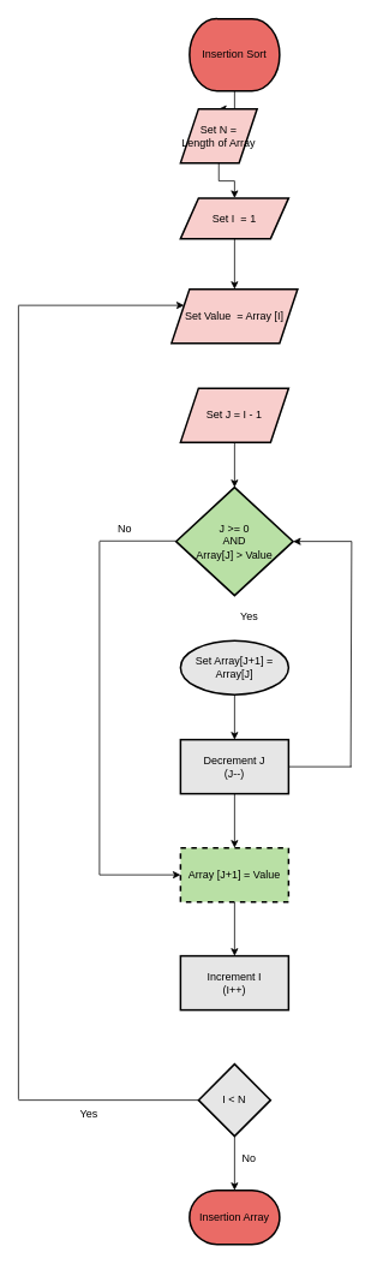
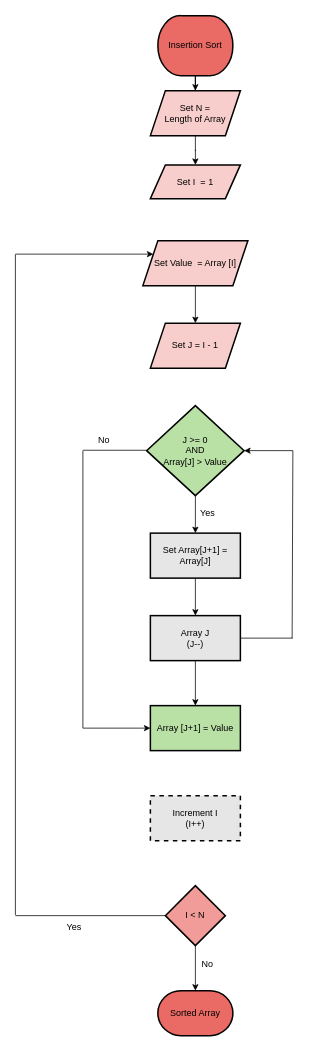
  <mxCell id="0" />
  <mxCell id="1" parent="0" />
  <mxCell id="2" value="" style="edgeStyle=orthogonalEdgeStyle;rounded=0;orthogonalLoop=1;jettySize=auto;html=1;" parent="1" source="3" target="5" edge="1"><mxGeometry relative="1" as="geometry" /></mxCell>
  <mxCell id="3" value="Insertion Sort" style="strokeWidth=2;html=1;shape=mxgraph.flowchart.terminator;whiteSpace=wrap;fillColor=#EA6B66;" parent="1" vertex="1"><mxGeometry x="210" y="20" width="100" height="80" as="geometry" /></mxCell>
  <mxCell id="4" value="" style="edgeStyle=orthogonalEdgeStyle;rounded=0;orthogonalLoop=1;jettySize=auto;html=1;" parent="1" source="5" target="7" edge="1"><mxGeometry relative="1" as="geometry" /></mxCell>
- <mxCell id="5" value="Set N =&lt;div&gt;Length of Array&lt;/div&gt;" style="shape=parallelogram;perimeter=parallelogramPerimeter;whiteSpace=wrap;html=1;fixedSize=1;strokeWidth=2;fillColor=#F8CECC;" parent="1" vertex="1"><mxGeometry x="200" y="120" width="85" height="60" as="geometry" /></mxCell>
- <mxCell id="6" value="" style="edgeStyle=orthogonalEdgeStyle;rounded=0;orthogonalLoop=1;jettySize=auto;html=1;" parent="1" source="7" target="9" edge="1"><mxGeometry relative="1" as="geometry" /></mxCell>
+ <mxCell id="5" value="Set N =&lt;div&gt;Length of Array&lt;/div&gt;" style="shape=parallelogram;perimeter=parallelogramPerimeter;whiteSpace=wrap;html=1;fixedSize=1;strokeWidth=2;fillColor=#F8CECC;" parent="1" vertex="1"><mxGeometry x="200" y="120" width="120" height="60" as="geometry" /></mxCell>
  <mxCell id="7" value="Set I&amp;nbsp; = 1" style="shape=parallelogram;perimeter=parallelogramPerimeter;whiteSpace=wrap;html=1;fixedSize=1;strokeWidth=2;fillColor=#F8CECC;" parent="1" vertex="1"><mxGeometry x="200" y="219" width="120" height="45" as="geometry" /></mxCell>
+ <mxCell id="8" value="" style="edgeStyle=orthogonalEdgeStyle;rounded=0;orthogonalLoop=1;jettySize=auto;html=1;" parent="1" source="9" target="11" edge="1"><mxGeometry relative="1" as="geometry" /></mxCell>
  <mxCell id="9" value="Set Value&amp;nbsp; = Array [I]" style="shape=parallelogram;perimeter=parallelogramPerimeter;whiteSpace=wrap;html=1;fixedSize=1;strokeWidth=2;fillColor=#F8CECC;" parent="1" vertex="1"><mxGeometry x="190" y="320" width="140" height="60" as="geometry" /></mxCell>
- <mxCell id="10" value="" style="edgeStyle=orthogonalEdgeStyle;rounded=0;orthogonalLoop=1;jettySize=auto;html=1;" parent="1" source="11" target="13" edge="1"><mxGeometry relative="1" as="geometry" /></mxCell>
  <mxCell id="11" value="Set J = I - 1" style="shape=parallelogram;perimeter=parallelogramPerimeter;whiteSpace=wrap;html=1;fixedSize=1;strokeWidth=2;fillColor=#F8CECC;" parent="1" vertex="1"><mxGeometry x="200" y="430" width="120" height="60" as="geometry" /></mxCell>
+ <mxCell id="12" value="" style="edgeStyle=orthogonalEdgeStyle;rounded=0;orthogonalLoop=1;jettySize=auto;html=1;" parent="1" source="13" target="15" edge="1"><mxGeometry relative="1" as="geometry" /></mxCell>
  <mxCell id="13" value="J &amp;gt;= 0&lt;div&gt;AND&lt;/div&gt;&lt;div&gt;Array[J] &amp;gt; Value&lt;/div&gt;" style="rhombus;whiteSpace=wrap;html=1;strokeWidth=2;fillColor=#b9e0a5;" parent="1" vertex="1"><mxGeometry x="195" y="540" width="130" height="120" as="geometry" /></mxCell>
  <mxCell id="14" value="" style="edgeStyle=orthogonalEdgeStyle;rounded=0;orthogonalLoop=1;jettySize=auto;html=1;" parent="1" source="15" target="17" edge="1"><mxGeometry relative="1" as="geometry" /></mxCell>
- <mxCell id="15" value="Set Array[J+1] =&lt;div&gt;Array[J]&lt;/div&gt;" style="ellipse;whiteSpace=wrap;html=1;strokeWidth=2;fillColor=#E6E6E6;" parent="1" vertex="1"><mxGeometry x="200" y="710" width="120" height="60" as="geometry" /></mxCell>
+ <mxCell id="15" value="Set Array[J+1] =&lt;div&gt;Array[J]&lt;/div&gt;" style="whiteSpace=wrap;html=1;strokeWidth=2;fillColor=#E6E6E6;" parent="1" vertex="1"><mxGeometry x="200" y="710" width="120" height="60" as="geometry" /></mxCell>
  <mxCell id="16" value="" style="edgeStyle=orthogonalEdgeStyle;rounded=0;orthogonalLoop=1;jettySize=auto;html=1;" parent="1" source="17" target="19" edge="1"><mxGeometry relative="1" as="geometry" /></mxCell>
- <mxCell id="17" value="Decrement J&lt;div&gt;(J--)&lt;/div&gt;" style="whiteSpace=wrap;html=1;strokeWidth=2;fillColor=#E6E6E6;" parent="1" vertex="1"><mxGeometry x="200" y="820" width="120" height="60" as="geometry" /></mxCell>
- <mxCell id="18" value="" style="edgeStyle=orthogonalEdgeStyle;rounded=0;orthogonalLoop=1;jettySize=auto;html=1;" parent="1" source="19" target="20" edge="1"><mxGeometry relative="1" as="geometry" /></mxCell>
- <mxCell id="19" value="Array [J+1] = Value" style="whiteSpace=wrap;html=1;strokeWidth=2;fillColor=#B9E0A5;dashed=1;" parent="1" vertex="1"><mxGeometry x="200" y="940" width="120" height="60" as="geometry" /></mxCell>
- <mxCell id="20" value="Increment I&lt;div&gt;(I++)&lt;/div&gt;" style="whiteSpace=wrap;html=1;strokeWidth=2;fillColor=#E6E6E6;" parent="1" vertex="1"><mxGeometry x="200" y="1060" width="120" height="60" as="geometry" /></mxCell>
+ <mxCell id="17" value="Array J&lt;div&gt;(J--)&lt;/div&gt;" style="whiteSpace=wrap;html=1;strokeWidth=2;fillColor=#E6E6E6;" parent="1" vertex="1"><mxGeometry x="200" y="820" width="120" height="60" as="geometry" /></mxCell>
+ <mxCell id="19" value="Array [J+1] = Value" style="whiteSpace=wrap;html=1;strokeWidth=2;fillColor=#B9E0A5;" parent="1" vertex="1"><mxGeometry x="200" y="940" width="120" height="60" as="geometry" /></mxCell>
+ <mxCell id="20" value="Increment I&lt;div&gt;(I++)&lt;/div&gt;" style="whiteSpace=wrap;html=1;strokeWidth=2;fillColor=#E6E6E6;dashed=1;" parent="1" vertex="1"><mxGeometry x="200" y="1060" width="120" height="60" as="geometry" /></mxCell>
  <mxCell id="21" value="" style="edgeStyle=orthogonalEdgeStyle;rounded=0;orthogonalLoop=1;jettySize=auto;html=1;" parent="1" source="22" target="23" edge="1"><mxGeometry relative="1" as="geometry" /></mxCell>
- <mxCell id="22" value="I &amp;lt; N" style="rhombus;whiteSpace=wrap;html=1;strokeWidth=2;fillColor=#e6e6e6;" parent="1" vertex="1"><mxGeometry x="220" y="1180" width="80" height="80" as="geometry" /></mxCell>
- <mxCell id="23" value="Insertion Array" style="strokeWidth=2;html=1;shape=mxgraph.flowchart.terminator;whiteSpace=wrap;fillColor=#EA6B66;" parent="1" vertex="1"><mxGeometry x="210" y="1320" width="100" height="60" as="geometry" /></mxCell>
+ <mxCell id="22" value="I &amp;lt; N" style="rhombus;whiteSpace=wrap;html=1;strokeWidth=2;fillColor=#F19C99;" parent="1" vertex="1"><mxGeometry x="220" y="1180" width="80" height="80" as="geometry" /></mxCell>
+ <mxCell id="23" value="Sorted Array" style="strokeWidth=2;html=1;shape=mxgraph.flowchart.terminator;whiteSpace=wrap;fillColor=#EA6B66;" parent="1" vertex="1"><mxGeometry x="210" y="1320" width="100" height="60" as="geometry" /></mxCell>
  <mxCell id="24" value="" style="endArrow=none;html=1;rounded=0;" parent="1" edge="1"><mxGeometry width="50" height="50" relative="1" as="geometry"><mxPoint x="110" y="599.5" as="sourcePoint" /><mxPoint x="195" y="599.5" as="targetPoint" /></mxGeometry></mxCell>
  <mxCell id="25" value="" style="endArrow=none;html=1;rounded=0;" parent="1" edge="1"><mxGeometry width="50" height="50" relative="1" as="geometry"><mxPoint x="110" y="970" as="sourcePoint" /><mxPoint x="110" y="600" as="targetPoint" /></mxGeometry></mxCell>
  <mxCell id="26" value="" style="endArrow=classic;html=1;rounded=0;entryX=0;entryY=0.5;entryDx=0;entryDy=0;" parent="1" target="19" edge="1"><mxGeometry width="50" height="50" relative="1" as="geometry"><mxPoint x="110" y="970" as="sourcePoint" /><mxPoint x="160" y="910" as="targetPoint" /></mxGeometry></mxCell>
  <mxCell id="27" value="" style="endArrow=none;html=1;rounded=0;" parent="1" edge="1"><mxGeometry width="50" height="50" relative="1" as="geometry"><mxPoint x="320" y="850" as="sourcePoint" /><mxPoint x="390" y="850" as="targetPoint" /></mxGeometry></mxCell>
  <mxCell id="28" value="" style="endArrow=none;html=1;rounded=0;" parent="1" edge="1"><mxGeometry width="50" height="50" relative="1" as="geometry"><mxPoint x="389" y="850" as="sourcePoint" /><mxPoint x="390" y="600" as="targetPoint" /></mxGeometry></mxCell>
  <mxCell id="29" value="" style="endArrow=classic;html=1;rounded=0;" parent="1" target="13" edge="1"><mxGeometry width="50" height="50" relative="1" as="geometry"><mxPoint x="390" y="600" as="sourcePoint" /><mxPoint x="440" y="550" as="targetPoint" /></mxGeometry></mxCell>
  <mxCell id="30" value="" style="endArrow=none;html=1;rounded=0;" parent="1" edge="1"><mxGeometry width="50" height="50" relative="1" as="geometry"><mxPoint x="20" y="1220" as="sourcePoint" /><mxPoint x="220" y="1220" as="targetPoint" /></mxGeometry></mxCell>
  <mxCell id="31" value="" style="endArrow=none;html=1;rounded=0;" parent="1" edge="1"><mxGeometry width="50" height="50" relative="1" as="geometry"><mxPoint x="20" y="1219" as="sourcePoint" /><mxPoint x="20" y="338.333" as="targetPoint" /></mxGeometry></mxCell>
  <mxCell id="32" value="" style="endArrow=classic;html=1;rounded=0;entryX=0;entryY=0.25;entryDx=0;entryDy=0;" parent="1" target="9" edge="1"><mxGeometry width="50" height="50" relative="1" as="geometry"><mxPoint x="20" y="338" as="sourcePoint" /><mxPoint x="70" y="290" as="targetPoint" /></mxGeometry></mxCell>
  <mxCell id="33" value="No" style="text;html=1;align=center;verticalAlign=middle;resizable=0;points=[];autosize=1;strokeColor=none;fillColor=none;" parent="1" vertex="1"><mxGeometry x="118" y="571" width="40" height="30" as="geometry" /></mxCell>
  <mxCell id="34" value="Yes" style="text;html=1;align=center;verticalAlign=middle;resizable=0;points=[];autosize=1;strokeColor=none;fillColor=none;" parent="1" vertex="1"><mxGeometry x="256" y="668" width="40" height="30" as="geometry" /></mxCell>
  <mxCell id="35" value="Yes" style="text;html=1;align=center;verticalAlign=middle;resizable=0;points=[];autosize=1;strokeColor=none;fillColor=none;" parent="1" vertex="1"><mxGeometry x="78" y="1220" width="40" height="30" as="geometry" /></mxCell>
  <mxCell id="36" value="No" style="text;html=1;align=center;verticalAlign=middle;resizable=0;points=[];autosize=1;strokeColor=none;fillColor=none;" parent="1" vertex="1"><mxGeometry x="256" y="1270" width="40" height="30" as="geometry" /></mxCell>
